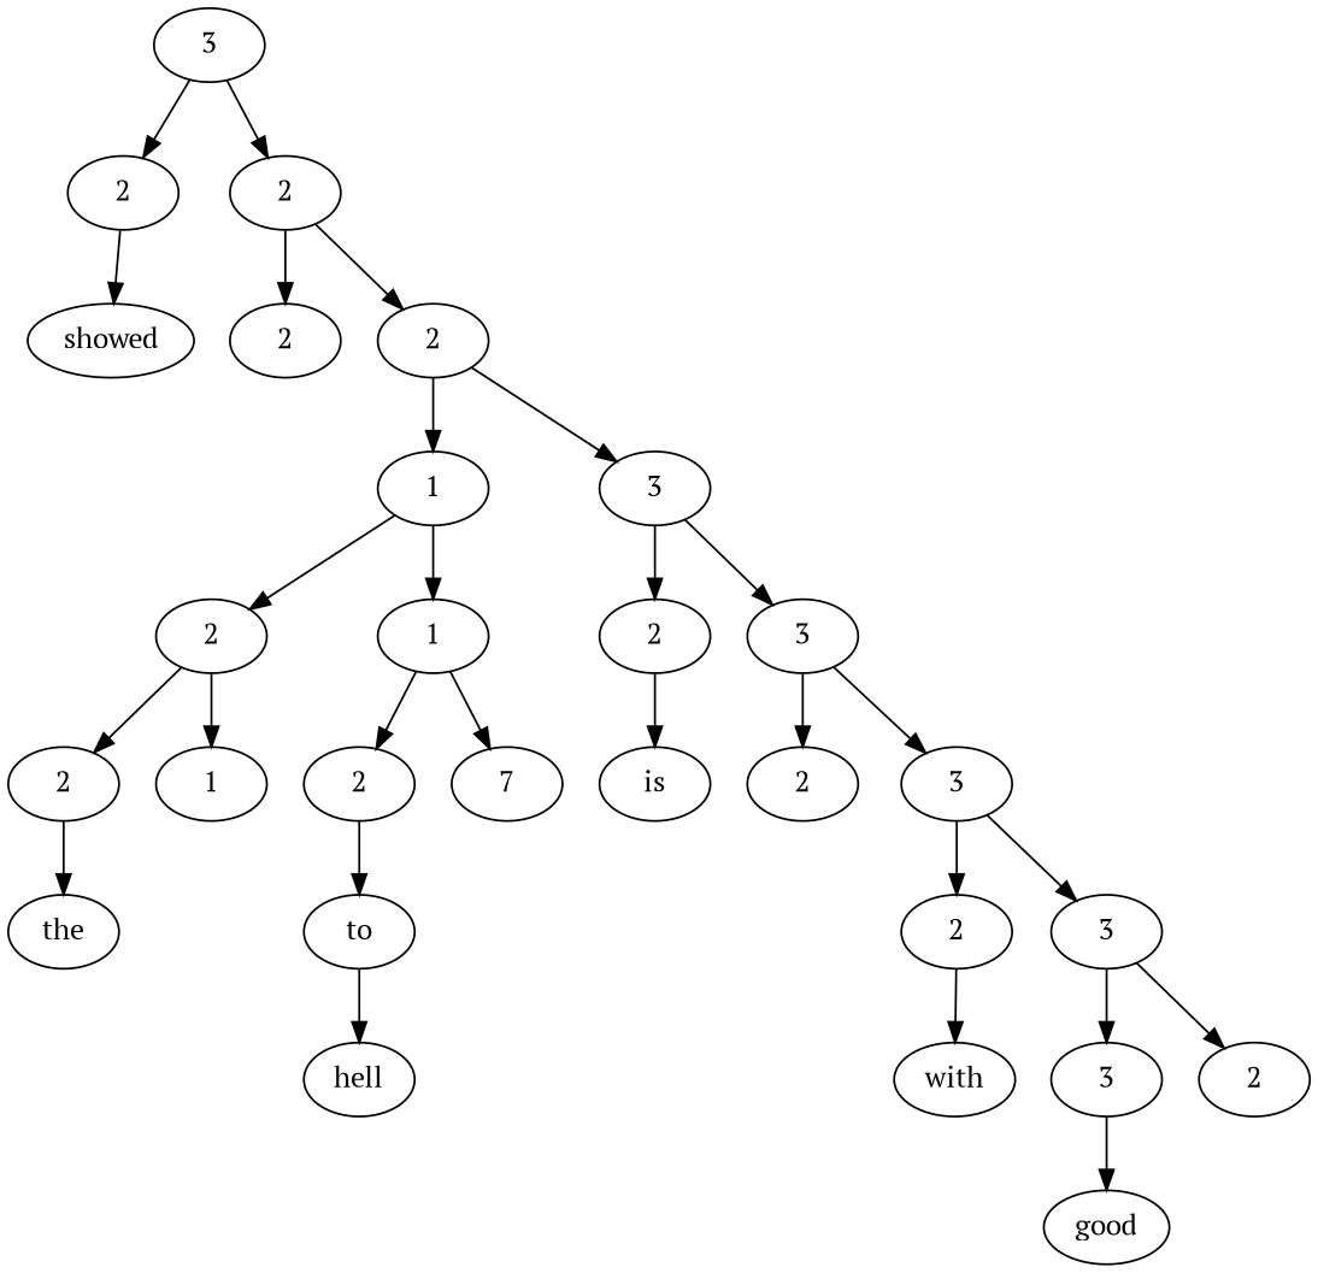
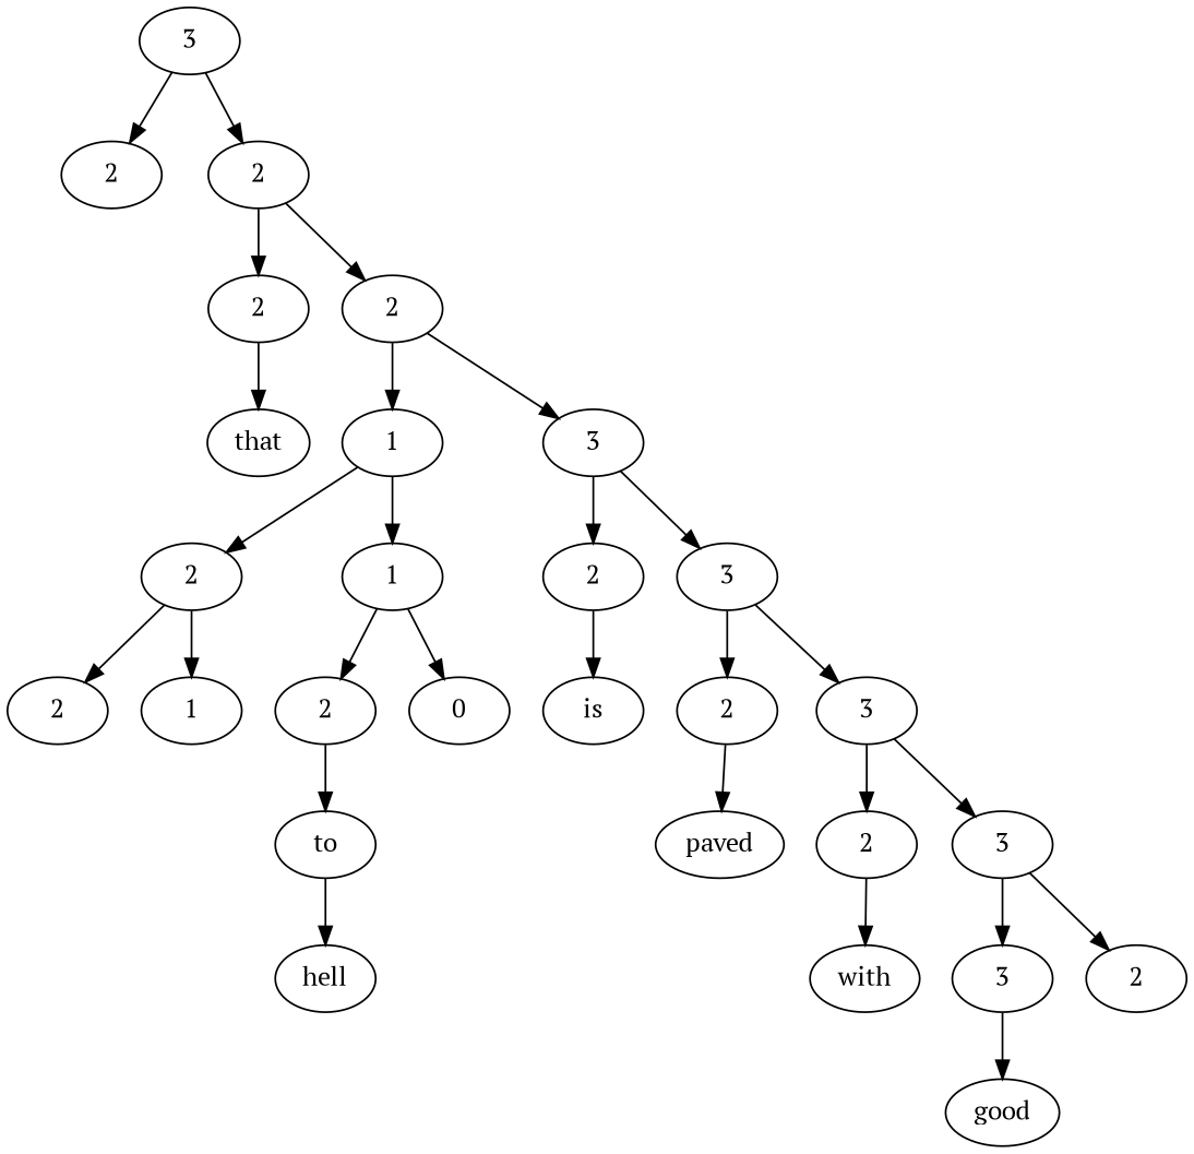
  digraph {
    fontname="PT Serif"
    node [fontname="PT Serif"]
    edge [fontname="PT Serif"]
    n1 [label=3]
    n2 [label=2]
    n3 [label=2]
-   n4 [label=showed]
    n5 [label=2]
    n6 [label=2]
+   n7 [label=that]
    n8 [label=1]
    n9 [label=3]
    n10 [label=2]
    n11 [label=1]
    n12 [label=2]
    n13 [label=3]
    n14 [label=2]
    n15 [label=1]
    n16 [label=2]
-   n17 [label=7]
+   n17 [label=0]
    n18 [label=is]
    n19 [label=2]
    n20 [label=3]
-   n21 [label=the]
    n22 [label=to]
+   n23 [label=paved]
    n24 [label=2]
    n25 [label=3]
    n26 [label=hell]
    n27 [label=with]
    n28 [label=3]
    n29 [label=2]
    n30 [label=good]
    n1 -> n2
    n1 -> n3
-   n2 -> n4
    n3 -> n5
    n3 -> n6
+   n5 -> n7
    n6 -> n8
    n6 -> n9
    n8 -> n10
    n8 -> n11
    n9 -> n12
    n9 -> n13
    n10 -> n14
    n10 -> n15
    n11 -> n16
    n11 -> n17
    n12 -> n18
    n13 -> n19
    n13 -> n20
-   n14 -> n21
    n16 -> n22
+   n19 -> n23
    n20 -> n24
    n20 -> n25
    n22 -> n26
    n24 -> n27
    n25 -> n28
    n25 -> n29
    n28 -> n30
  }
